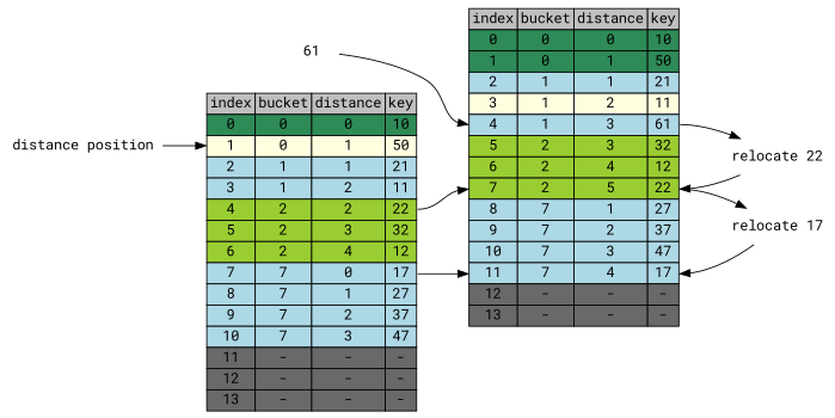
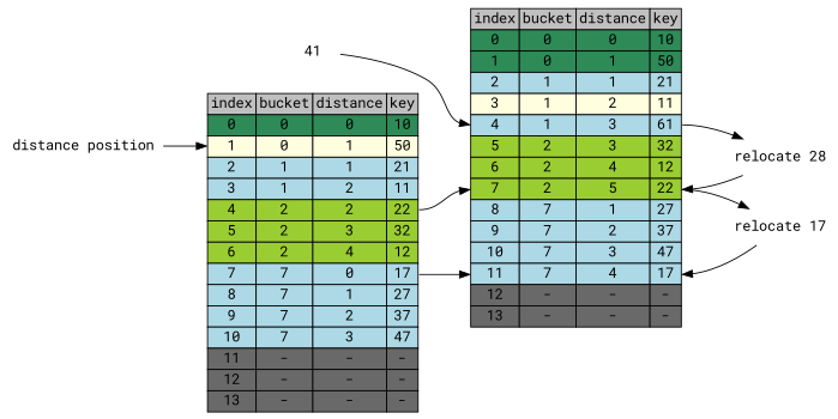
  digraph {
    fontname="Roboto Mono"
    rankdir=LR
    node [fontname="Roboto Mono" shape=plaintext]
    edge [fontname="Roboto Mono"]
    n1 [label=<         <TABLE BORDER="0" CELLBORDER="1" CELLSPACING="0">             <TR>                 <TD BGCOLOR="grey">index</TD>                 <TD BGCOLOR="grey">bucket</TD>                 <TD BGCOLOR="grey">distance</TD>                 <TD BGCOLOR="grey">key</TD>             </TR>                        <TR>                 <TD BGCOLOR="seagreen" PORT="i0">0</TD>                 <TD BGCOLOR="seagreen">0</TD>                 <TD BGCOLOR="seagreen">0</TD>                 <TD BGCOLOR="seagreen" PORT="k0">10</TD>             </TR>                        <TR>                 <TD BGCOLOR="lightyellow" PORT="i1">1</TD>                 <TD BGCOLOR="lightyellow">0</TD>                 <TD BGCOLOR="lightyellow">1</TD>                 <TD BGCOLOR="lightyellow" PORT="k1">50</TD>             </TR>                        <TR>                 <TD BGCOLOR="lightblue" PORT="i2">2</TD>                 <TD BGCOLOR="lightblue">1</TD>                 <TD BGCOLOR="lightblue">1</TD>                 <TD BGCOLOR="lightblue" PORT="k2">21</TD>             </TR>                        <TR>                 <TD BGCOLOR="lightblue" PORT="i3">3</TD>                 <TD BGCOLOR="lightblue">1</TD>                 <TD BGCOLOR="lightblue">2</TD>                 <TD BGCOLOR="lightblue" PORT="k3">11</TD>             </TR>                        <TR>                 <TD BGCOLOR="yellowgreen" PORT="i4">4</TD>                 <TD BGCOLOR="yellowgreen">2</TD>                 <TD BGCOLOR="yellowgreen">2</TD>                 <TD BGCOLOR="yellowgreen" PORT="k4">22</TD>             </TR>                        <TR>                 <TD BGCOLOR="yellowgreen" PORT="i5">5</TD>                 <TD BGCOLOR="yellowgreen">2</TD>                 <TD BGCOLOR="yellowgreen">3</TD>                 <TD BGCOLOR="yellowgreen" PORT="k5">32</TD>             </TR>             <TR>                 <TD BGCOLOR="yellowgreen" PORT="i6">6</TD>                 <TD BGCOLOR="yellowgreen">2</TD>                 <TD BGCOLOR="yellowgreen">4</TD>                 <TD BGCOLOR="yellowgreen" PORT="k6">12</TD>              </TR>                        <TR>                 <TD BGCOLOR="lightblue" PORT="i7">7</TD>                 <TD BGCOLOR="lightblue">7</TD>                 <TD BGCOLOR="lightblue">0</TD>                 <TD BGCOLOR="lightblue" PORT="k7">17</TD>             </TR>                        <TR>                 <TD BGCOLOR="lightblue" PORT="i8">8</TD>                 <TD BGCOLOR="lightblue">7</TD>                 <TD BGCOLOR="lightblue">1</TD>                 <TD BGCOLOR="lightblue" PORT="k8">27</TD>             </TR>                        <TR>                 <TD BGCOLOR="lightblue" PORT="i9">9</TD>                 <TD BGCOLOR="lightblue">7</TD>                 <TD BGCOLOR="lightblue">2</TD>                 <TD BGCOLOR="lightblue" PORT="k9">37</TD>             </TR>                        <TR>                 <TD BGCOLOR="lightblue" PORT="i10">10</TD>                 <TD BGCOLOR="lightblue">7</TD>                 <TD BGCOLOR="lightblue">3</TD>                 <TD BGCOLOR="lightblue" PORT="k10">47</TD>             </TR>                        <TR>                 <TD BGCOLOR="dimgrey" PORT="i11">11</TD>                 <TD BGCOLOR="dimgrey">-</TD>                 <TD BGCOLOR="dimgrey">-</TD>                 <TD BGCOLOR="dimgrey" PORT="k11">-</TD>             </TR>                        <TR>                 <TD BGCOLOR="dimgrey" PORT="i12">12</TD>                 <TD BGCOLOR="dimgrey">-</TD>                 <TD BGCOLOR="dimgrey">-</TD>                 <TD BGCOLOR="dimgrey" PORT="k12">-</TD>             </TR>                        <TR>                 <TD BGCOLOR="dimgrey" PORT="i13">13</TD>                 <TD BGCOLOR="dimgrey">-</TD>                 <TD BGCOLOR="dimgrey">-</TD>                 <TD BGCOLOR="dimgrey" PORT="k13">-</TD>             </TR>                    </TABLE>     >]
    n2 [label=<         <TABLE BORDER="0" CELLBORDER="1" CELLSPACING="0">             <TR>                 <TD BGCOLOR="grey">index</TD>                 <TD BGCOLOR="grey">bucket</TD>                 <TD BGCOLOR="grey">distance</TD>                 <TD BGCOLOR="grey">key</TD>             </TR>                        <TR>                 <TD BGCOLOR="seagreen" PORT="i0">0</TD>                 <TD BGCOLOR="seagreen">0</TD>                 <TD BGCOLOR="seagreen">0</TD>                 <TD BGCOLOR="seagreen" PORT="k0">10</TD>             </TR>                        <TR>                 <TD BGCOLOR="seagreen" PORT="i1">1</TD>                 <TD BGCOLOR="seagreen">0</TD>                 <TD BGCOLOR="seagreen">1</TD>                 <TD BGCOLOR="seagreen" PORT="k1">50</TD>             </TR>                        <TR>                 <TD BGCOLOR="lightblue" PORT="i2">2</TD>                 <TD BGCOLOR="lightblue">1</TD>                 <TD BGCOLOR="lightblue">1</TD>                 <TD BGCOLOR="lightblue" PORT="k2">21</TD>             </TR>                        <TR>                 <TD BGCOLOR="lightyellow" PORT="i3">3</TD>                 <TD BGCOLOR="lightyellow">1</TD>                 <TD BGCOLOR="lightyellow">2</TD>                 <TD BGCOLOR="lightyellow" PORT="k3">11</TD>             </TR>                        <TR>                 <TD BGCOLOR="lightblue" PORT="i4">4</TD>                 <TD BGCOLOR="lightblue">1</TD>                 <TD BGCOLOR="lightblue">3</TD>                 <TD BGCOLOR="lightblue" PORT="k4">61</TD>             </TR>                        <TR>                 <TD BGCOLOR="yellowgreen" PORT="i5">5</TD>                 <TD BGCOLOR="yellowgreen">2</TD>                 <TD BGCOLOR="yellowgreen">3</TD>                 <TD BGCOLOR="yellowgreen" PORT="k5">32</TD>             </TR>             <TR>                 <TD BGCOLOR="yellowgreen" PORT="i6">6</TD>                 <TD BGCOLOR="yellowgreen">2</TD>                 <TD BGCOLOR="yellowgreen">4</TD>                 <TD BGCOLOR="yellowgreen" PORT="k6">12</TD>              </TR>                        <TR>                 <TD BGCOLOR="yellowgreen" PORT="i7">7</TD>                 <TD BGCOLOR="yellowgreen">2</TD>                 <TD BGCOLOR="yellowgreen">5</TD>                 <TD BGCOLOR="yellowgreen" PORT="k7">22</TD>             </TR>                        <TR>                 <TD BGCOLOR="lightblue" PORT="i8">8</TD>                 <TD BGCOLOR="lightblue">7</TD>                 <TD BGCOLOR="lightblue">1</TD>                 <TD BGCOLOR="lightblue" PORT="k8">27</TD>             </TR>                        <TR>                 <TD BGCOLOR="lightblue" PORT="i9">9</TD>                 <TD BGCOLOR="lightblue">7</TD>                 <TD BGCOLOR="lightblue">2</TD>                 <TD BGCOLOR="lightblue" PORT="k9">37</TD>             </TR>                        <TR>                 <TD BGCOLOR="lightblue" PORT="i10">10</TD>                 <TD BGCOLOR="lightblue">7</TD>                 <TD BGCOLOR="lightblue">3</TD>                 <TD BGCOLOR="lightblue" PORT="k10">47</TD>             </TR>                        <TR>                 <TD BGCOLOR="lightblue" PORT="i11">11</TD>                 <TD BGCOLOR="lightblue">7</TD>                 <TD BGCOLOR="lightblue">4</TD>                 <TD BGCOLOR="lightblue" PORT="k11">17</TD>             </TR>                        <TR>                 <TD BGCOLOR="dimgrey" PORT="i12">12</TD>                 <TD BGCOLOR="dimgrey">-</TD>                 <TD BGCOLOR="dimgrey">-</TD>                 <TD BGCOLOR="dimgrey" PORT="k12">-</TD>             </TR>                        <TR>                 <TD BGCOLOR="dimgrey" PORT="i13">13</TD>                 <TD BGCOLOR="dimgrey">-</TD>                 <TD BGCOLOR="dimgrey">-</TD>                 <TD BGCOLOR="dimgrey" PORT="k13">-</TD>             </TR>                    </TABLE>     >]
-   "relocate 22"
+   "relocate 22" [label="relocate 28"]
    "relocate 17"
    n5 [label="distance position"]
-   61
+   61 [label=41]
    n1 -> n2 [headport=i7 tailport=k4]
    n1 -> n2 [headport=i11 tailport=k7]
    n2 -> "relocate 22" [tailport=k4]
    n2 -> "relocate 17" [tailport=k7]
    "relocate 22" -> n2 [headport=k7]
    "relocate 17" -> n2 [headport=k11]
    n5 -> n1 [headport=i1]
    61 -> n2 [headport=i4]
  }
